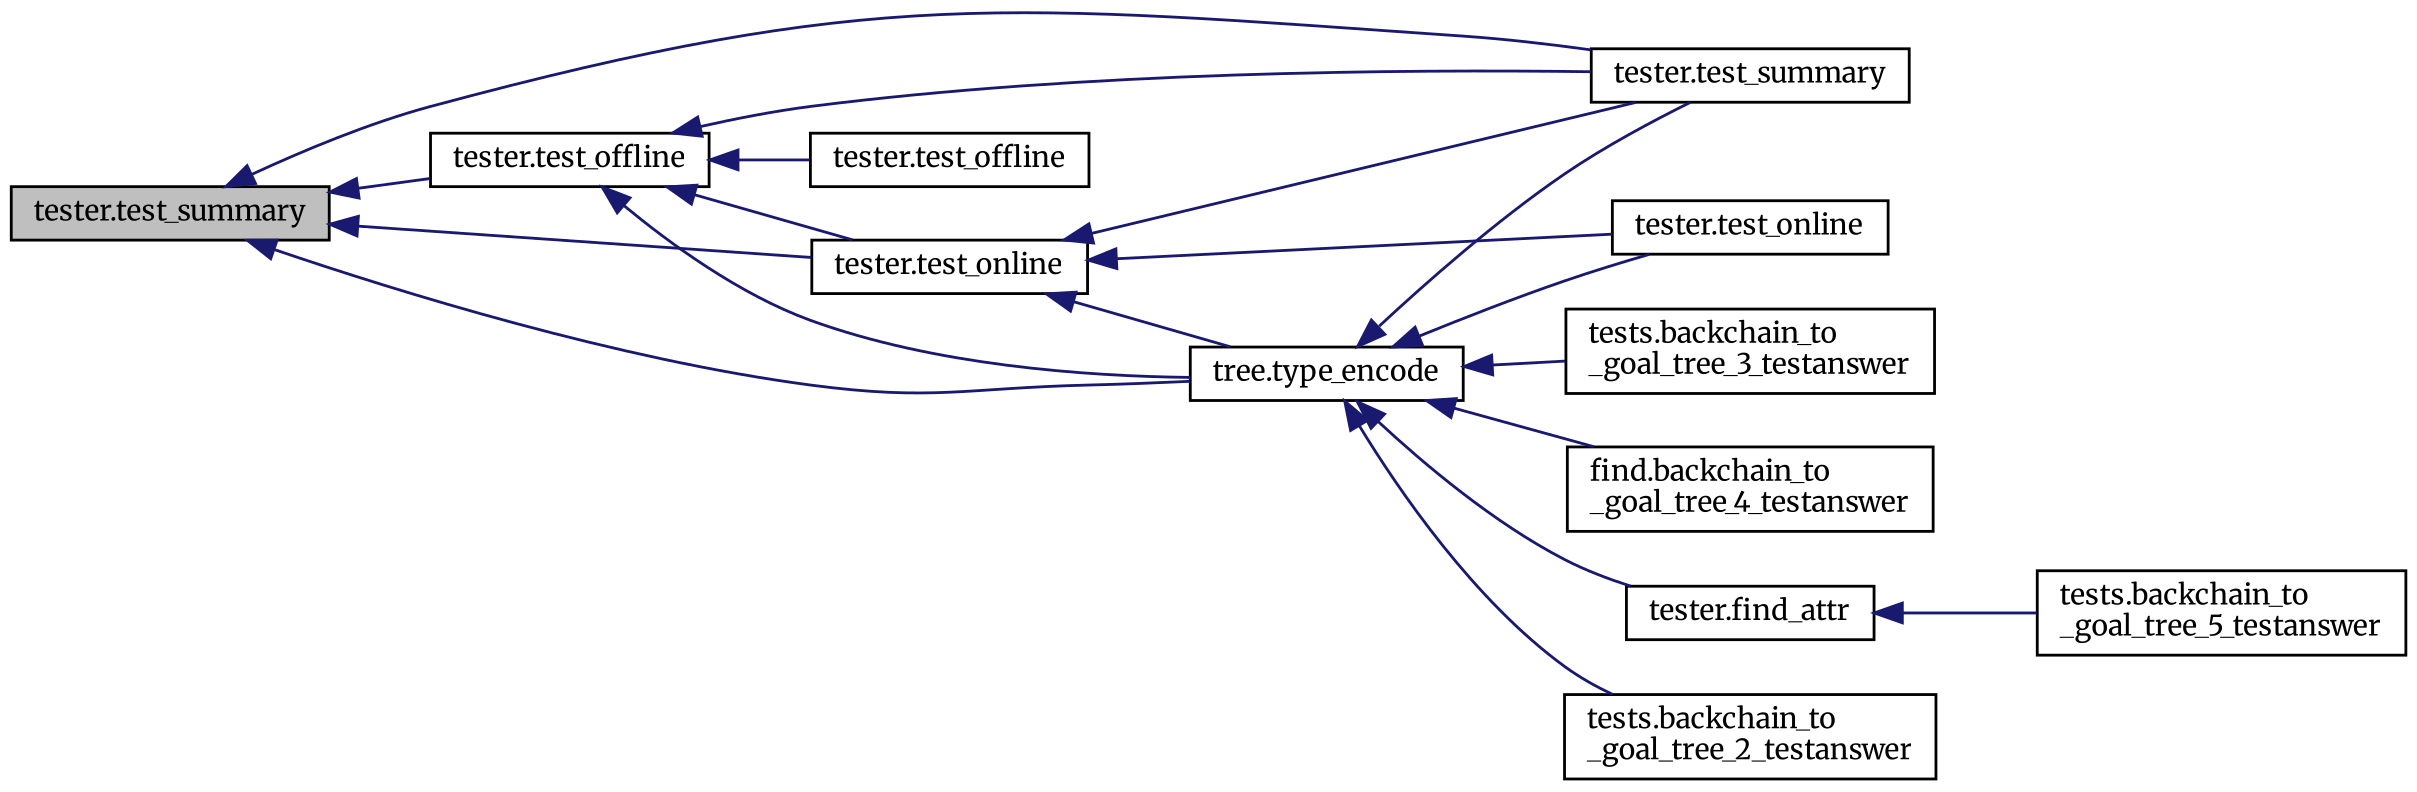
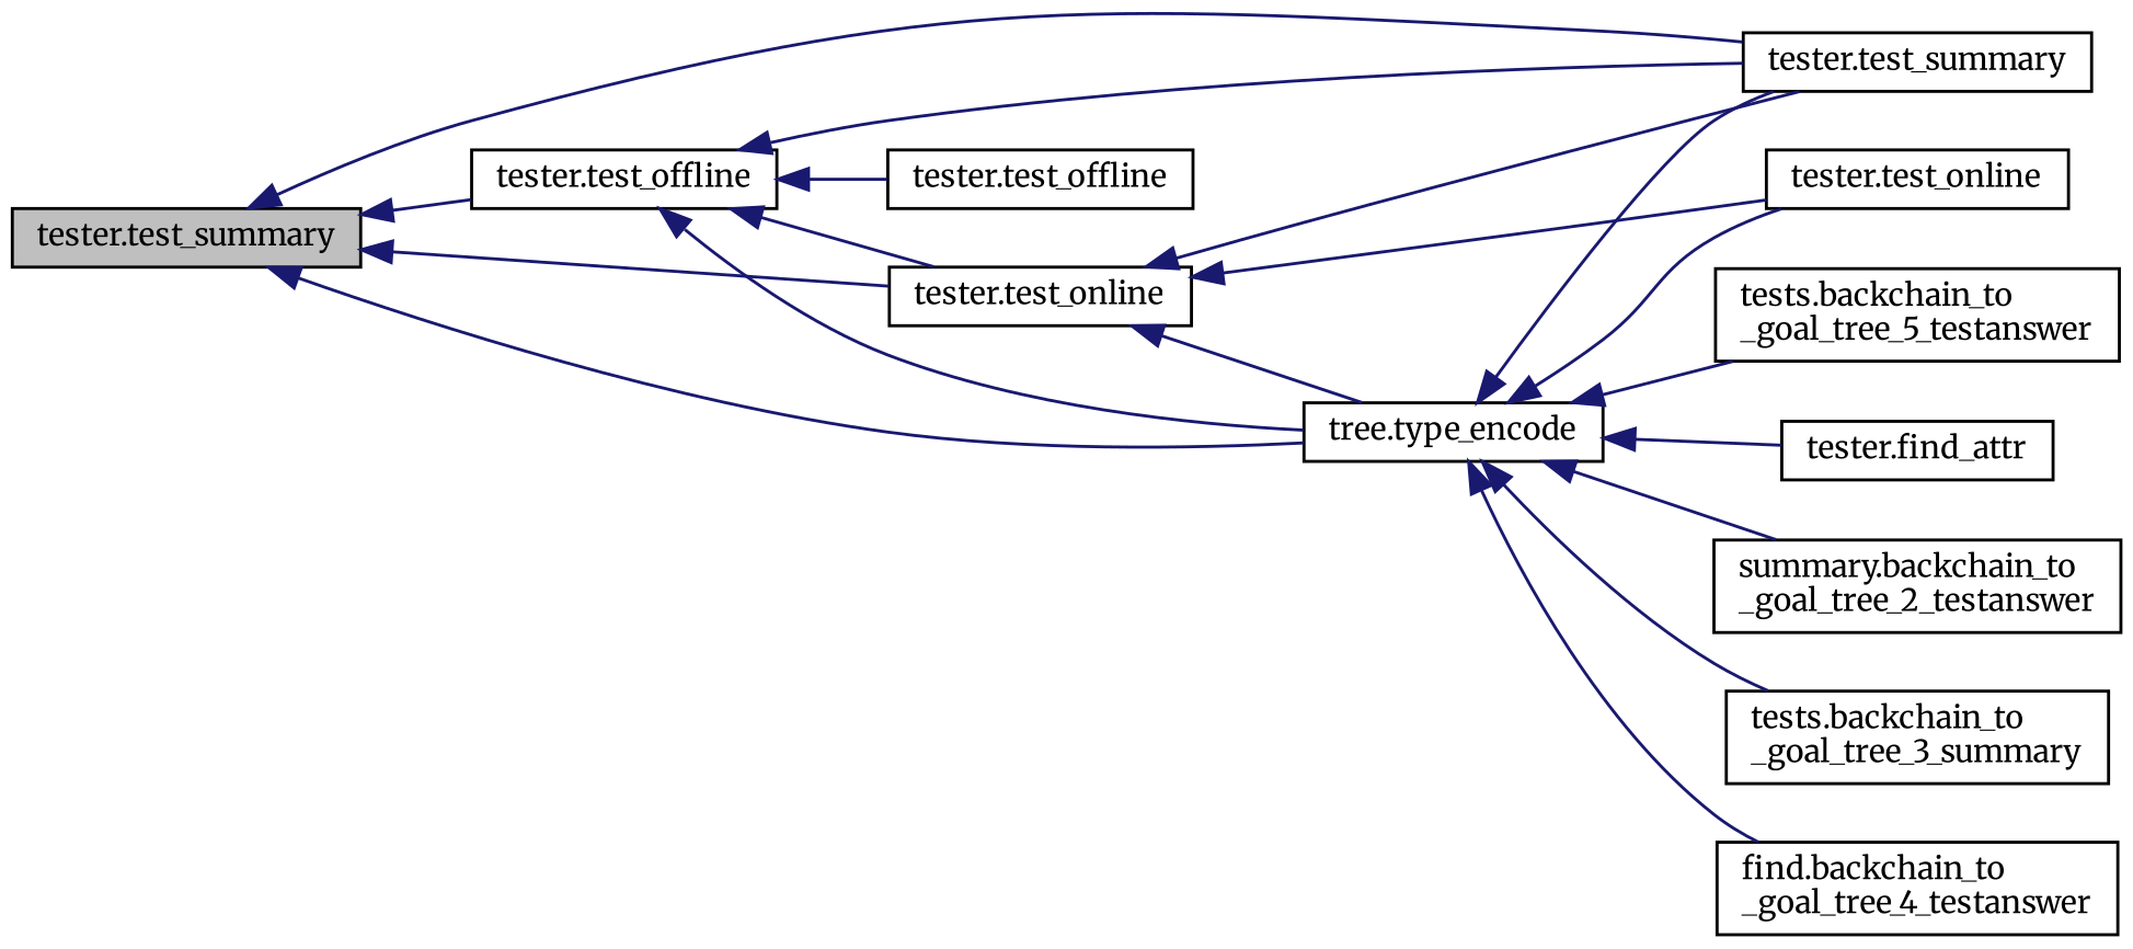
  digraph {
    fontname=Merriweather
    rankdir=LR
    node [color=black fillcolor=white fontname=Merriweather fontsize=10 shape=record style=filled]
    edge [color=midnightblue dir=back fontname=Merriweather fontsize=10 labelfontname=Helvetica labelfontsize=10 style=solid]
    n1 [fillcolor=grey75 fontcolor=black height=0.2 label="tester.test_summary" width=0.4]
    n2 [height=0.2 label="tester.test_offline" width=0.4]
    n3 [height=0.2 label="tester.test_online" width=0.4]
    n4 [height=0.2 label="tree.type_encode" width=0.4]
    n5 [height=0.2 label="tester.test_summary" width=0.4]
    n6 [height=0.2 label="tester.test_offline" width=0.4]
    n7 [height=0.2 label="tester.test_online" width=0.4]
    n8 [height=0.2 label="tester.find_attr" width=0.4]
-   n9 [height=0.2 label="tests.backchain_to\l_goal_tree_2_testanswer" width=0.4]
-   n10 [height=0.2 label="tests.backchain_to\l_goal_tree_3_testanswer" width=0.4]
+   n9 [height=0.2 label="summary.backchain_to\l_goal_tree_2_testanswer" width=0.4]
+   n10 [height=0.2 label="tests.backchain_to\l_goal_tree_3_summary" width=0.4]
    n11 [height=0.2 label="find.backchain_to\l_goal_tree_4_testanswer" width=0.4]
    n12 [height=0.2 label="tests.backchain_to\l_goal_tree_5_testanswer" width=0.4]
    n1 -> n2
    n1 -> n3
    n1 -> n4
    n1 -> n5
    n2 -> n3
    n2 -> n4
    n2 -> n5
    n2 -> n6
    n3 -> n4
    n3 -> n5
    n3 -> n7
    n4 -> n5
    n4 -> n7
    n4 -> n8
    n4 -> n9
    n4 -> n10
    n4 -> n11
-   n8 -> n12
+   n4 -> n12
  }
